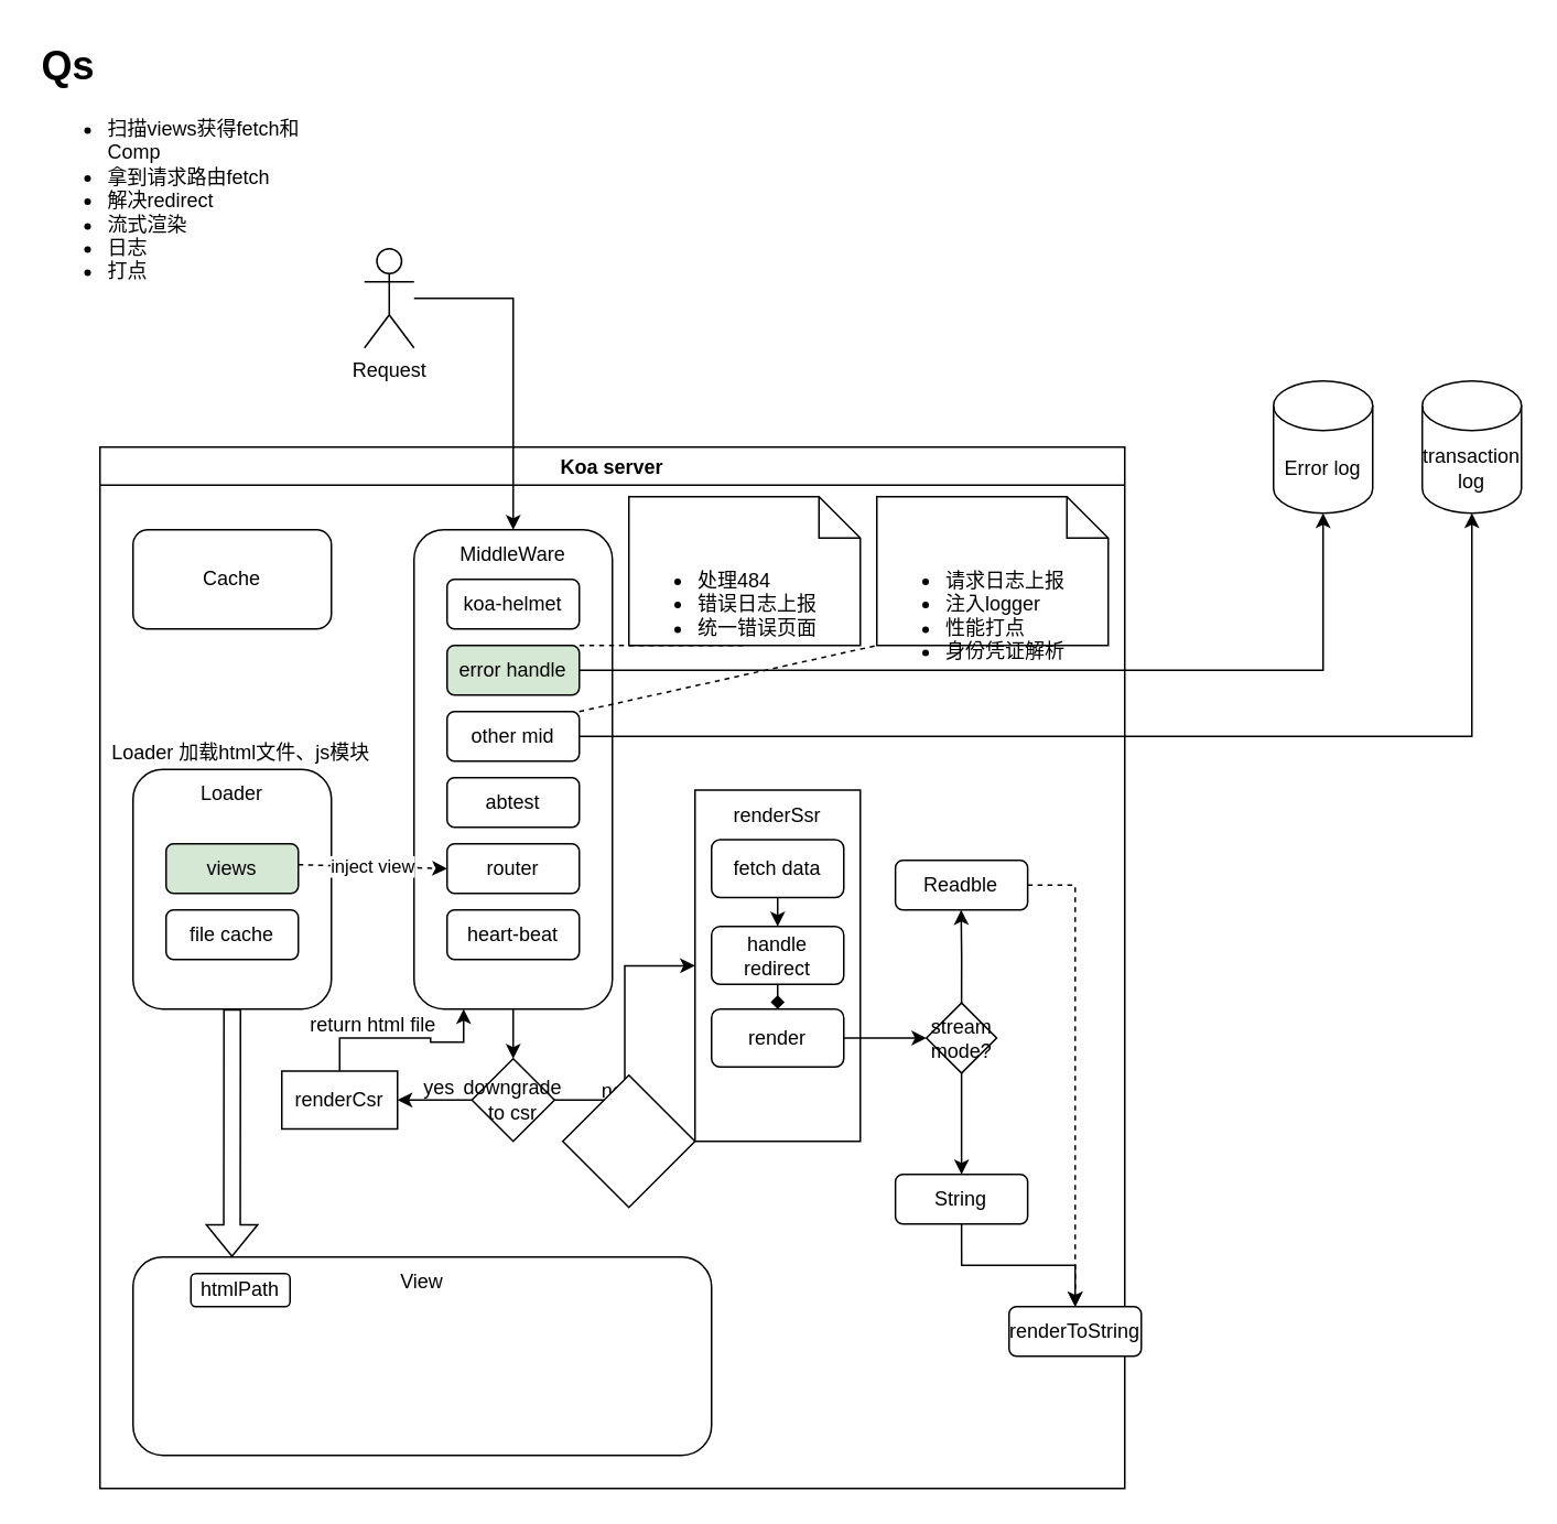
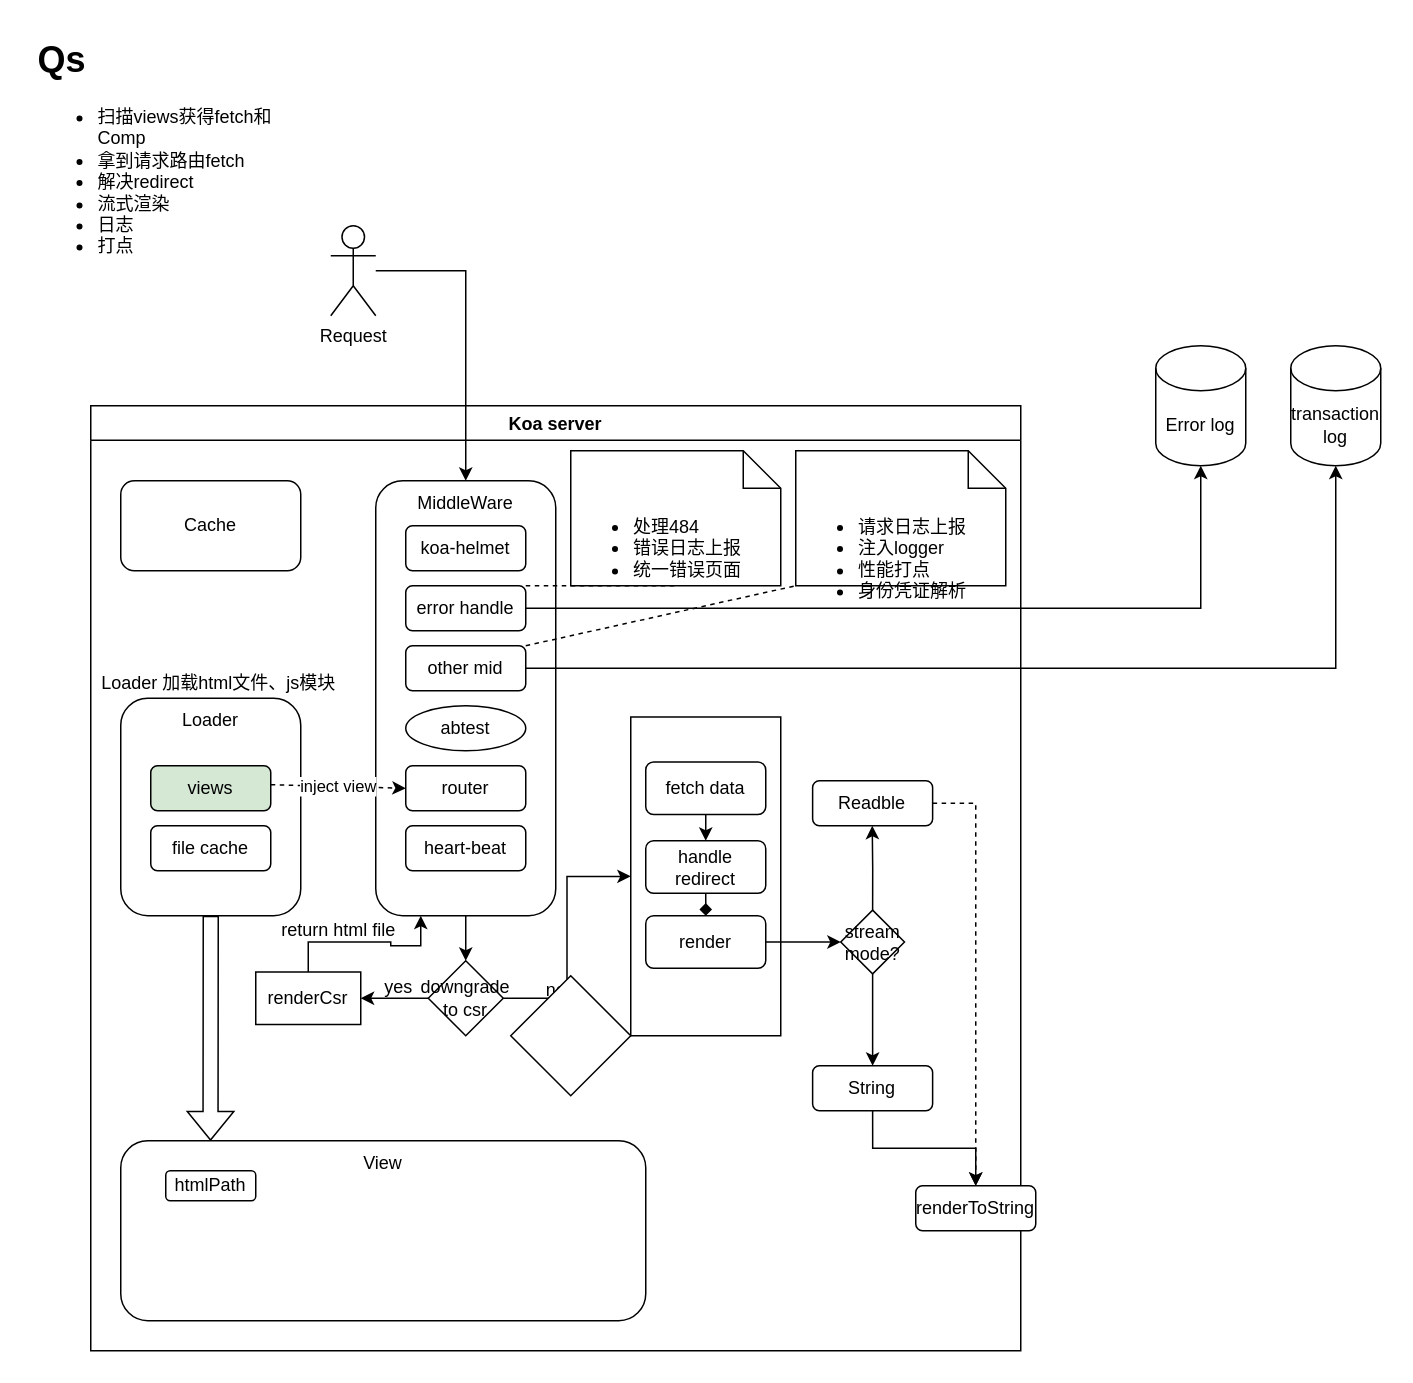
  <mxCell id="0" />
  <mxCell id="1" parent="0" />
  <mxCell id="2" value="Koa server" style="swimlane;" parent="1" vertex="1"><mxGeometry x="60" y="270" width="620" height="630" as="geometry" /></mxCell>
  <mxCell id="3" value="Cache" style="rounded=1;whiteSpace=wrap;html=1;" parent="2" vertex="1"><mxGeometry x="20" y="50" width="120" height="60" as="geometry" /></mxCell>
  <mxCell id="4" value="" style="group" parent="2" vertex="1" connectable="0"><mxGeometry x="190" y="50" width="290" height="370" as="geometry" /></mxCell>
  <mxCell id="5" value="" style="rounded=1;whiteSpace=wrap;html=1;" parent="4" vertex="1"><mxGeometry width="120" height="290" as="geometry" /></mxCell>
  <mxCell id="6" value="koa-helmet" style="rounded=1;whiteSpace=wrap;html=1;" parent="4" vertex="1"><mxGeometry x="20" y="30" width="80" height="30" as="geometry" /></mxCell>
- <mxCell id="7" value="error handle" style="rounded=1;whiteSpace=wrap;html=1;fillColor=#d5e8d4;" parent="4" vertex="1"><mxGeometry x="20" y="70" width="80" height="30" as="geometry" /></mxCell>
+ <mxCell id="7" value="error handle" style="rounded=1;whiteSpace=wrap;html=1;" parent="4" vertex="1"><mxGeometry x="20" y="70" width="80" height="30" as="geometry" /></mxCell>
  <mxCell id="8" value="MiddleWare" style="text;html=1;strokeColor=none;fillColor=none;align=center;verticalAlign=middle;whiteSpace=wrap;rounded=0;" parent="4" vertex="1"><mxGeometry x="30" width="60" height="30" as="geometry" /></mxCell>
  <mxCell id="9" value="other mid" style="rounded=1;whiteSpace=wrap;html=1;" parent="4" vertex="1"><mxGeometry x="20" y="110" width="80" height="30" as="geometry" /></mxCell>
- <mxCell id="10" value="abtest" style="rounded=1;whiteSpace=wrap;html=1;" parent="4" vertex="1"><mxGeometry x="20" y="150" width="80" height="30" as="geometry" /></mxCell>
+ <mxCell id="10" value="abtest" style="ellipse;whiteSpace=wrap;html=1;" parent="4" vertex="1"><mxGeometry x="20" y="150" width="80" height="30" as="geometry" /></mxCell>
  <mxCell id="11" value="router" style="rounded=1;whiteSpace=wrap;html=1;" parent="4" vertex="1"><mxGeometry x="20" y="190" width="80" height="30" as="geometry" /></mxCell>
  <mxCell id="12" value="heart-beat" style="rounded=1;whiteSpace=wrap;html=1;" parent="4" vertex="1"><mxGeometry x="20" y="230" width="80" height="30" as="geometry" /></mxCell>
  <mxCell id="13" value="&lt;ul&gt;&lt;li&gt;处理484&lt;/li&gt;&lt;li&gt;错误日志上报&lt;/li&gt;&lt;li&gt;统一错误页面&lt;/li&gt;&lt;/ul&gt;" style="shape=note2;boundedLbl=1;whiteSpace=wrap;html=1;size=25;verticalAlign=top;align=left;" parent="2" vertex="1"><mxGeometry x="320" y="30" width="140" height="90" as="geometry" /></mxCell>
  <mxCell id="14" value="" style="endArrow=none;dashed=1;html=1;rounded=0;exitX=1;exitY=0;exitDx=0;exitDy=0;entryX=0.5;entryY=1;entryDx=0;entryDy=0;entryPerimeter=0;" parent="2" source="7" target="13" edge="1"><mxGeometry width="50" height="50" relative="1" as="geometry"><mxPoint x="360" y="-120" as="sourcePoint" /><mxPoint x="390" y="-140" as="targetPoint" /></mxGeometry></mxCell>
  <mxCell id="15" value="&lt;ul&gt;&lt;li&gt;请求日志上报&lt;/li&gt;&lt;li&gt;注入logger&lt;/li&gt;&lt;li&gt;性能打点&lt;/li&gt;&lt;li&gt;身份凭证解析&lt;/li&gt;&lt;/ul&gt;" style="shape=note2;boundedLbl=1;whiteSpace=wrap;html=1;size=25;verticalAlign=top;align=left;" parent="2" vertex="1"><mxGeometry x="470" y="30" width="140" height="90" as="geometry" /></mxCell>
  <mxCell id="16" value="" style="endArrow=none;dashed=1;html=1;rounded=0;exitX=1;exitY=0;exitDx=0;exitDy=0;entryX=0;entryY=1;entryDx=0;entryDy=0;entryPerimeter=0;" parent="2" source="9" target="15" edge="1"><mxGeometry width="50" height="50" relative="1" as="geometry"><mxPoint x="340" y="164" as="sourcePoint" /><mxPoint x="440" y="164" as="targetPoint" /></mxGeometry></mxCell>
  <mxCell id="17" value="" style="group" vertex="1" connectable="0" parent="2"><mxGeometry x="20" y="195" width="120" height="145" as="geometry" /></mxCell>
  <mxCell id="18" value="" style="rounded=1;whiteSpace=wrap;html=1;" parent="17" vertex="1"><mxGeometry width="120" height="145" as="geometry" /></mxCell>
  <mxCell id="19" value="Loader" style="text;html=1;strokeColor=none;fillColor=none;align=center;verticalAlign=middle;whiteSpace=wrap;rounded=0;" vertex="1" parent="17"><mxGeometry x="30" width="60" height="30" as="geometry" /></mxCell>
  <mxCell id="20" value="views" style="rounded=1;whiteSpace=wrap;html=1;fillColor=#d5e8d4;" vertex="1" parent="17"><mxGeometry x="20" y="45" width="80" height="30" as="geometry" /></mxCell>
  <mxCell id="21" value="file cache" style="rounded=1;whiteSpace=wrap;html=1;" vertex="1" parent="17"><mxGeometry x="20" y="85" width="80" height="30" as="geometry" /></mxCell>
  <mxCell id="22" value="" style="endArrow=classic;html=1;rounded=0;dashed=1;exitX=1;exitY=0.422;exitDx=0;exitDy=0;exitPerimeter=0;entryX=0;entryY=0.5;entryDx=0;entryDy=0;" edge="1" parent="2" source="20" target="11"><mxGeometry relative="1" as="geometry"><mxPoint x="140" y="350" as="sourcePoint" /><mxPoint x="240" y="350" as="targetPoint" /></mxGeometry></mxCell>
  <mxCell id="23" value="inject view" style="edgeLabel;resizable=0;html=1;align=center;verticalAlign=middle;" connectable="0" vertex="1" parent="22"><mxGeometry relative="1" as="geometry" /></mxCell>
  <mxCell id="24" style="edgeStyle=orthogonalEdgeStyle;rounded=0;orthogonalLoop=1;jettySize=auto;html=1;exitX=1;exitY=0.5;exitDx=0;exitDy=0;entryX=0;entryY=0.5;entryDx=0;entryDy=0;" edge="1" parent="2" source="25" target="38"><mxGeometry relative="1" as="geometry" /></mxCell>
  <mxCell id="25" value="downgrade to csr" style="rhombus;whiteSpace=wrap;html=1;labelBackgroundColor=none;" vertex="1" parent="2"><mxGeometry x="225" y="370" width="50" height="50" as="geometry" /></mxCell>
  <mxCell id="26" style="edgeStyle=orthogonalEdgeStyle;rounded=0;orthogonalLoop=1;jettySize=auto;html=1;exitX=0.5;exitY=1;exitDx=0;exitDy=0;entryX=0.5;entryY=0;entryDx=0;entryDy=0;" edge="1" parent="2" source="5" target="25"><mxGeometry relative="1" as="geometry" /></mxCell>
  <mxCell id="27" style="edgeStyle=orthogonalEdgeStyle;rounded=0;orthogonalLoop=1;jettySize=auto;html=1;exitX=0.5;exitY=0;exitDx=0;exitDy=0;entryX=0.25;entryY=1;entryDx=0;entryDy=0;" edge="1" parent="2" source="28" target="5"><mxGeometry relative="1" as="geometry" /></mxCell>
  <mxCell id="28" value="renderCsr" style="rounded=0;whiteSpace=wrap;html=1;labelBackgroundColor=none;" vertex="1" parent="2"><mxGeometry x="110" y="377.5" width="70" height="35" as="geometry" /></mxCell>
  <mxCell id="29" value="" style="rounded=1;whiteSpace=wrap;html=1;labelBackgroundColor=none;" vertex="1" parent="2"><mxGeometry x="20" y="490" width="350" height="120" as="geometry" /></mxCell>
  <mxCell id="30" value="View" style="text;html=1;strokeColor=none;fillColor=none;align=center;verticalAlign=middle;whiteSpace=wrap;rounded=0;labelBackgroundColor=none;" vertex="1" parent="2"><mxGeometry x="165" y="490" width="60" height="30" as="geometry" /></mxCell>
- <mxCell id="31" value="htmlPath" style="rounded=1;whiteSpace=wrap;html=1;labelBackgroundColor=none;" vertex="1" parent="2"><mxGeometry x="55" y="500" width="60" height="20" as="geometry" /></mxCell>
+ <mxCell id="31" value="htmlPath" style="rounded=1;whiteSpace=wrap;html=1;labelBackgroundColor=none;" vertex="1" parent="2"><mxGeometry x="50" y="510" width="60" height="20" as="geometry" /></mxCell>
  <mxCell id="32" value="" style="shape=flexArrow;endArrow=classic;html=1;rounded=0;entryX=0.171;entryY=0;entryDx=0;entryDy=0;entryPerimeter=0;" edge="1" parent="2" target="29"><mxGeometry width="50" height="50" relative="1" as="geometry"><mxPoint x="80" y="340" as="sourcePoint" /><mxPoint x="140" y="350" as="targetPoint" /></mxGeometry></mxCell>
  <mxCell id="33" style="edgeStyle=orthogonalEdgeStyle;rounded=0;orthogonalLoop=1;jettySize=auto;html=1;entryX=1;entryY=0.5;entryDx=0;entryDy=0;" edge="1" parent="2" source="25" target="28"><mxGeometry relative="1" as="geometry" /></mxCell>
  <mxCell id="34" value="" style="group" vertex="1" connectable="0" parent="2"><mxGeometry x="190" y="377.5" width="30" height="20" as="geometry" /></mxCell>
  <mxCell id="35" value="yes" style="text;html=1;align=center;verticalAlign=middle;resizable=0;points=[];autosize=1;strokeColor=none;fillColor=none;" vertex="1" parent="34"><mxGeometry width="30" height="20" as="geometry" /></mxCell>
  <mxCell id="36" value="return html file" style="text;html=1;align=center;verticalAlign=middle;resizable=0;points=[];autosize=1;strokeColor=none;fillColor=none;" vertex="1" parent="2"><mxGeometry x="120" y="340" width="90" height="20" as="geometry" /></mxCell>
  <mxCell id="37" value="" style="group" vertex="1" connectable="0" parent="2"><mxGeometry x="360" y="207.5" width="210" height="262.5" as="geometry" /></mxCell>
  <mxCell id="38" value="" style="rounded=0;whiteSpace=wrap;html=1;labelBackgroundColor=none;" vertex="1" parent="37"><mxGeometry width="100" height="212.5" as="geometry" /></mxCell>
- <mxCell id="39" value="renderSsr" style="text;html=1;strokeColor=none;fillColor=none;align=center;verticalAlign=middle;whiteSpace=wrap;rounded=0;labelBackgroundColor=none;" vertex="1" parent="37"><mxGeometry x="7.143" width="85.714" height="30" as="geometry" /></mxCell>
  <mxCell id="40" style="edgeStyle=orthogonalEdgeStyle;rounded=0;orthogonalLoop=1;jettySize=auto;html=1;exitX=0.5;exitY=1;exitDx=0;exitDy=0;entryX=0.5;entryY=0;entryDx=0;entryDy=0;" edge="1" parent="37" source="41" target="43"><mxGeometry relative="1" as="geometry" /></mxCell>
  <mxCell id="41" value="fetch data" style="rounded=1;whiteSpace=wrap;html=1;labelBackgroundColor=none;" vertex="1" parent="37"><mxGeometry x="10" y="30" width="80" height="35" as="geometry" /></mxCell>
  <mxCell id="42" style="edgeStyle=orthogonalEdgeStyle;rounded=0;orthogonalLoop=1;jettySize=auto;html=1;exitX=0.5;exitY=1;exitDx=0;exitDy=0;entryX=0.5;entryY=0;entryDx=0;entryDy=0;endArrow=diamond;" edge="1" parent="37" source="43" target="45"><mxGeometry relative="1" as="geometry" /></mxCell>
  <mxCell id="43" value="handle redirect" style="rounded=1;whiteSpace=wrap;html=1;labelBackgroundColor=none;" vertex="1" parent="37"><mxGeometry x="10" y="82.5" width="80" height="35" as="geometry" /></mxCell>
  <mxCell id="44" style="edgeStyle=orthogonalEdgeStyle;rounded=0;orthogonalLoop=1;jettySize=auto;html=1;exitX=1;exitY=0.5;exitDx=0;exitDy=0;entryX=0;entryY=0.5;entryDx=0;entryDy=0;" edge="1" parent="37" source="45" target="47"><mxGeometry relative="1" as="geometry" /></mxCell>
  <mxCell id="45" value="render" style="rounded=1;whiteSpace=wrap;html=1;labelBackgroundColor=none;" vertex="1" parent="37"><mxGeometry x="10.0" y="132.5" width="80" height="35" as="geometry" /></mxCell>
  <mxCell id="46" style="edgeStyle=orthogonalEdgeStyle;rounded=0;orthogonalLoop=1;jettySize=auto;html=1;exitX=0.5;exitY=1;exitDx=0;exitDy=0;" edge="1" parent="37" source="47" target="49"><mxGeometry relative="1" as="geometry" /></mxCell>
  <mxCell id="47" value="stream mode?" style="rhombus;whiteSpace=wrap;html=1;labelBackgroundColor=none;" vertex="1" parent="37"><mxGeometry x="140" y="128.75" width="42.5" height="42.5" as="geometry" /></mxCell>
  <mxCell id="48" value="Readble" style="rounded=1;whiteSpace=wrap;html=1;" vertex="1" parent="37"><mxGeometry x="121.25" y="42.5" width="80" height="30" as="geometry" /></mxCell>
  <mxCell id="49" value="String" style="rounded=1;whiteSpace=wrap;html=1;" vertex="1" parent="37"><mxGeometry x="121.25" y="232.5" width="80" height="30" as="geometry" /></mxCell>
  <mxCell id="50" value="Loader 加载html文件、js模块" style="text;html=1;align=center;verticalAlign=middle;resizable=0;points=[];autosize=1;strokeColor=none;fillColor=none;" vertex="1" parent="2"><mxGeometry y="175" width="170" height="20" as="geometry" /></mxCell>
  <mxCell id="51" value="renderToString" style="rounded=1;whiteSpace=wrap;html=1;" vertex="1" parent="2"><mxGeometry x="550" y="520" width="80" height="30" as="geometry" /></mxCell>
  <mxCell id="52" style="edgeStyle=orthogonalEdgeStyle;rounded=0;orthogonalLoop=1;jettySize=auto;html=1;exitX=0.5;exitY=1;exitDx=0;exitDy=0;entryX=0.5;entryY=0;entryDx=0;entryDy=0;" edge="1" parent="2" source="49" target="51"><mxGeometry relative="1" as="geometry" /></mxCell>
  <mxCell id="53" style="edgeStyle=orthogonalEdgeStyle;rounded=0;orthogonalLoop=1;jettySize=auto;html=1;exitX=1;exitY=0.5;exitDx=0;exitDy=0;entryX=0.5;entryY=0;entryDx=0;entryDy=0;dashed=1;" edge="1" parent="2" source="48" target="51"><mxGeometry relative="1" as="geometry"><mxPoint x="561" y="520" as="targetPoint" /></mxGeometry></mxCell>
  <mxCell id="54" value="&lt;h1&gt;Qs&lt;/h1&gt;&lt;p&gt;&lt;/p&gt;&lt;ul&gt;&lt;li&gt;扫描views获得fetch和Comp&lt;/li&gt;&lt;li&gt;拿到请求路由fetch&lt;/li&gt;&lt;li&gt;解决redirect&lt;/li&gt;&lt;li&gt;流式渲染&lt;/li&gt;&lt;li&gt;日志&lt;/li&gt;&lt;li&gt;打点&lt;/li&gt;&lt;/ul&gt;&lt;p&gt;&lt;/p&gt;" style="text;html=1;strokeColor=none;fillColor=none;spacing=5;spacingTop=-20;whiteSpace=wrap;overflow=hidden;rounded=0;" parent="1" vertex="1"><mxGeometry x="20" y="20" width="190" height="150" as="geometry" /></mxCell>
  <mxCell id="55" value="Error log" style="shape=cylinder3;whiteSpace=wrap;html=1;boundedLbl=1;backgroundOutline=1;size=15;" parent="1" vertex="1"><mxGeometry x="770" y="230" width="60" height="80" as="geometry" /></mxCell>
  <mxCell id="56" style="edgeStyle=orthogonalEdgeStyle;rounded=0;orthogonalLoop=1;jettySize=auto;html=1;exitX=1;exitY=0.5;exitDx=0;exitDy=0;entryX=0.5;entryY=1;entryDx=0;entryDy=0;entryPerimeter=0;" parent="1" source="7" target="55" edge="1"><mxGeometry relative="1" as="geometry" /></mxCell>
  <mxCell id="57" value="" style="edgeStyle=orthogonalEdgeStyle;rounded=0;orthogonalLoop=1;jettySize=auto;html=1;entryX=0.5;entryY=0;entryDx=0;entryDy=0;" parent="1" source="58" target="8" edge="1"><mxGeometry relative="1" as="geometry"><mxPoint x="235" y="350" as="targetPoint" /></mxGeometry></mxCell>
  <mxCell id="58" value="Request&lt;br&gt;" style="shape=umlActor;verticalLabelPosition=bottom;verticalAlign=top;html=1;outlineConnect=0;" parent="1" vertex="1"><mxGeometry x="220" y="150" width="30" height="60" as="geometry" /></mxCell>
  <mxCell id="59" value="transaction log" style="shape=cylinder3;whiteSpace=wrap;html=1;boundedLbl=1;backgroundOutline=1;size=15;" parent="1" vertex="1"><mxGeometry x="860" y="230" width="60" height="80" as="geometry" /></mxCell>
  <mxCell id="60" style="edgeStyle=orthogonalEdgeStyle;rounded=0;orthogonalLoop=1;jettySize=auto;html=1;exitX=1;exitY=0.5;exitDx=0;exitDy=0;entryX=0.5;entryY=1;entryDx=0;entryDy=0;entryPerimeter=0;" parent="1" source="9" target="59" edge="1"><mxGeometry relative="1" as="geometry" /></mxCell>
  <mxCell id="61" value="no" style="text;html=1;align=center;verticalAlign=middle;resizable=0;points=[];autosize=1;strokeColor=none;fillColor=none;" vertex="1" parent="1"><mxGeometry x="355" y="650" width="30" height="20" as="geometry" /></mxCell>
  <mxCell id="62" value="" style="rhombus;whiteSpace=wrap;html=1;labelBackgroundColor=none;" vertex="1" parent="1"><mxGeometry x="340" y="650" width="80" height="80" as="geometry" /></mxCell>
  <mxCell id="63" style="edgeStyle=orthogonalEdgeStyle;rounded=0;orthogonalLoop=1;jettySize=auto;html=1;exitX=0.5;exitY=0;exitDx=0;exitDy=0;" edge="1" parent="1" source="47"><mxGeometry relative="1" as="geometry"><mxPoint x="581" y="550" as="targetPoint" /></mxGeometry></mxCell>
